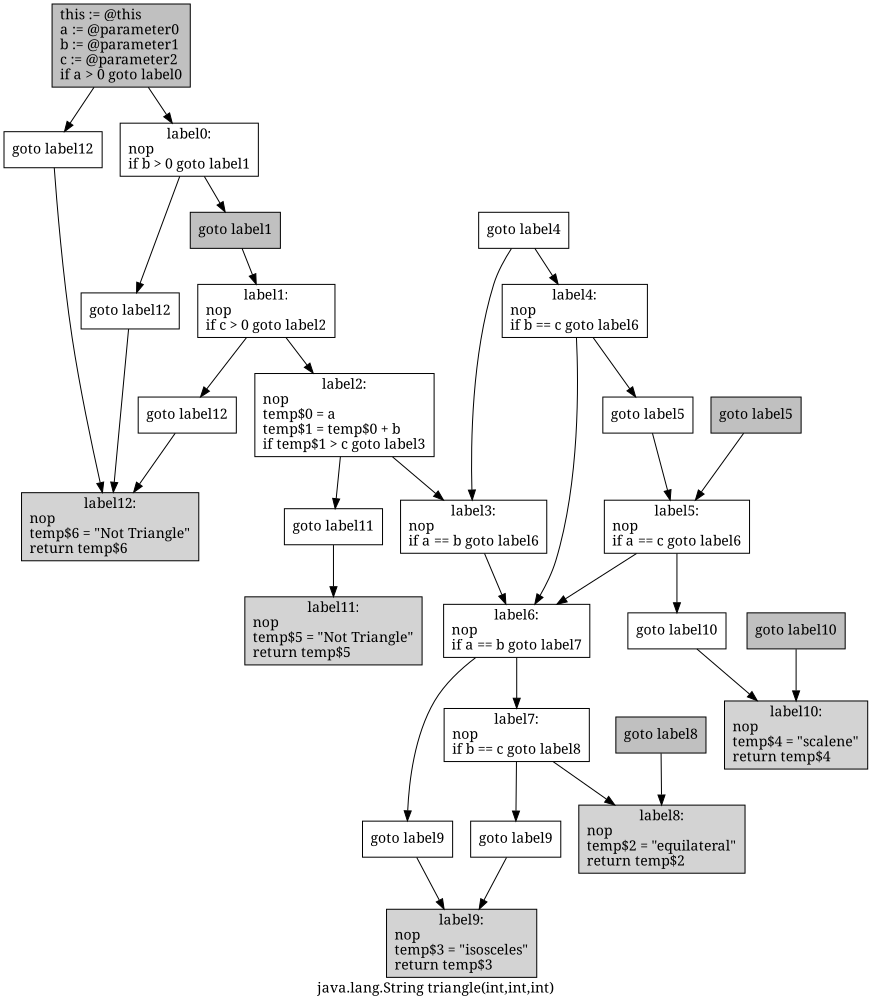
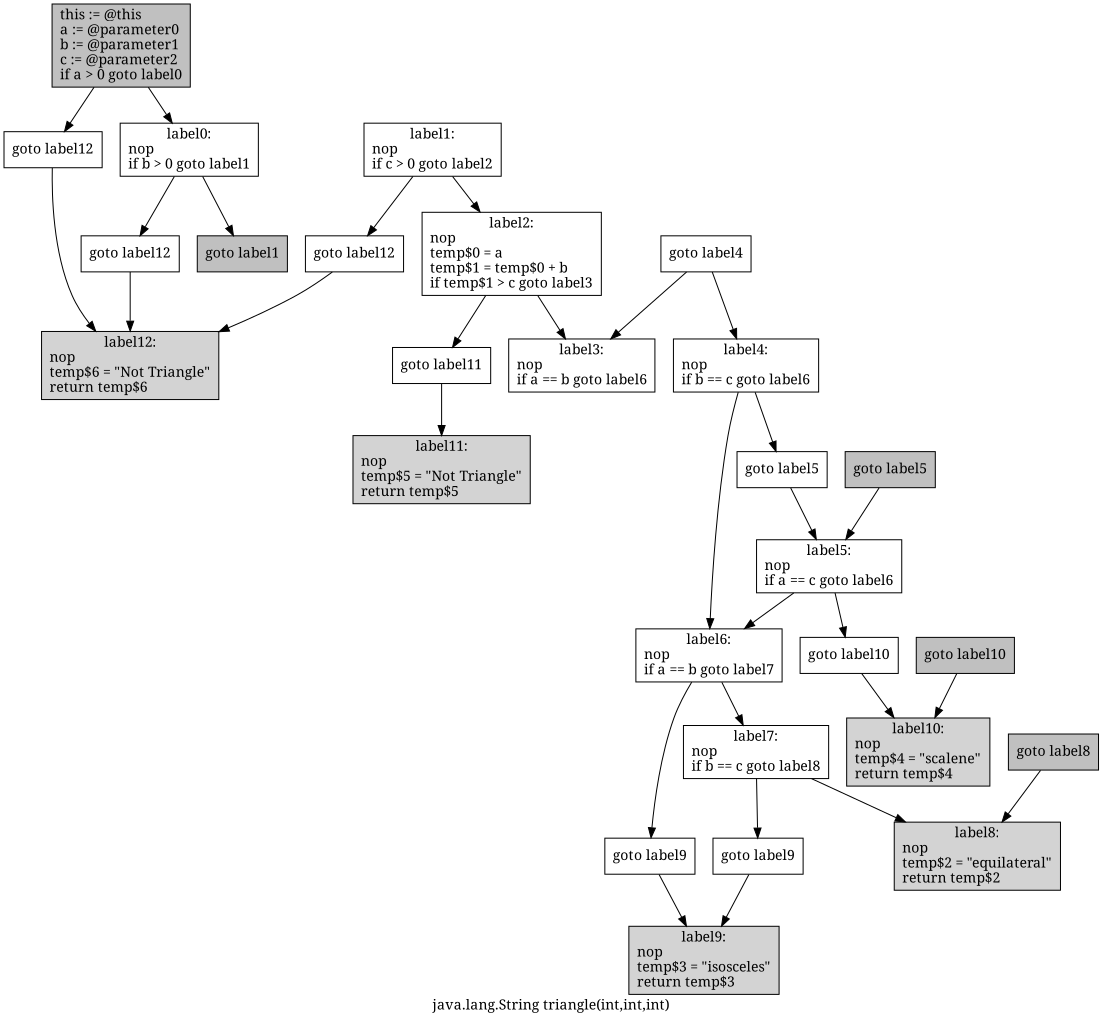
  digraph {
    fontname="Noto Serif"
    label="java.lang.String triangle(int,int,int)"
    node [fontname="Noto Serif" shape=box]
    edge [fontname="Noto Serif"]
    n1 [fillcolor=gray label="this := @this\la := @parameter0\lb := @parameter1\lc := @parameter2\lif a > 0 goto label0\l" style=filled]
    n2 [label="goto label12\l"]
    n3 [label="label0:\nnop\lif b > 0 goto label1\l"]
    n4 [fillcolor=lightgray label="label12:\nnop\ltemp$6 = \"Not Triangle\"\lreturn temp$6\l" style=filled]
    n5 [label="goto label12\l"]
    n6 [fillcolor=gray label="goto label1\l" style=filled]
    n7 [label="label1:\nnop\lif c > 0 goto label2\l"]
    n8 [label="goto label12\l"]
    n9 [label="label2:\nnop\ltemp$0 = a\ltemp$1 = temp$0 + b\lif temp$1 > c goto label3\l"]
    n10 [label="goto label11\l"]
    n11 [label="label3:\nnop\lif a == b goto label6\l"]
    n12 [fillcolor=lightgray label="label11:\nnop\ltemp$5 = \"Not Triangle\"\lreturn temp$5\l" style=filled]
    n13 [label="label6:\nnop\lif a == b goto label7\l"]
    n14 [label="goto label4\l"]
    n15 [label="label4:\nnop\lif b == c goto label6\l"]
    n16 [label="goto label9\l"]
    n17 [label="label7:\nnop\lif b == c goto label8\l"]
    n18 [label="goto label5\l"]
    n19 [fillcolor=lightgray label="label9:\nnop\ltemp$3 = \"isosceles\"\lreturn temp$3\l" style=filled]
    n20 [label="goto label9\l"]
    n21 [fillcolor=lightgray label="label8:\nnop\ltemp$2 = \"equilateral\"\lreturn temp$2\l" style=filled]
    n22 [label="label5:\nnop\lif a == c goto label6\l"]
    n23 [label="goto label10\l"]
    n24 [fillcolor=lightgray label="label10:\nnop\ltemp$4 = \"scalene\"\lreturn temp$4\l" style=filled]
    n25 [fillcolor=gray label="goto label5\l" style=filled]
    n26 [fillcolor=gray label="goto label10\l" style=filled]
    n27 [fillcolor=gray label="goto label8\l" style=filled]
    n1 -> n2
    n1 -> n3
    n2 -> n4
    n3 -> n5
    n3 -> n6
    n5 -> n4
-   n6 -> n7
    n7 -> n8
    n7 -> n9
    n8 -> n4
    n9 -> n10
    n9 -> n11
    n10 -> n12
-   n11 -> n13
    n13 -> n16
    n13 -> n17
    n14 -> n11
    n14 -> n15
    n15 -> n13
    n15 -> n18
    n16 -> n19
    n17 -> n20
    n17 -> n21
    n18 -> n22
    n20 -> n19
    n22 -> n13
    n22 -> n23
    n23 -> n24
    n25 -> n22
    n26 -> n24
    n27 -> n21
  }
